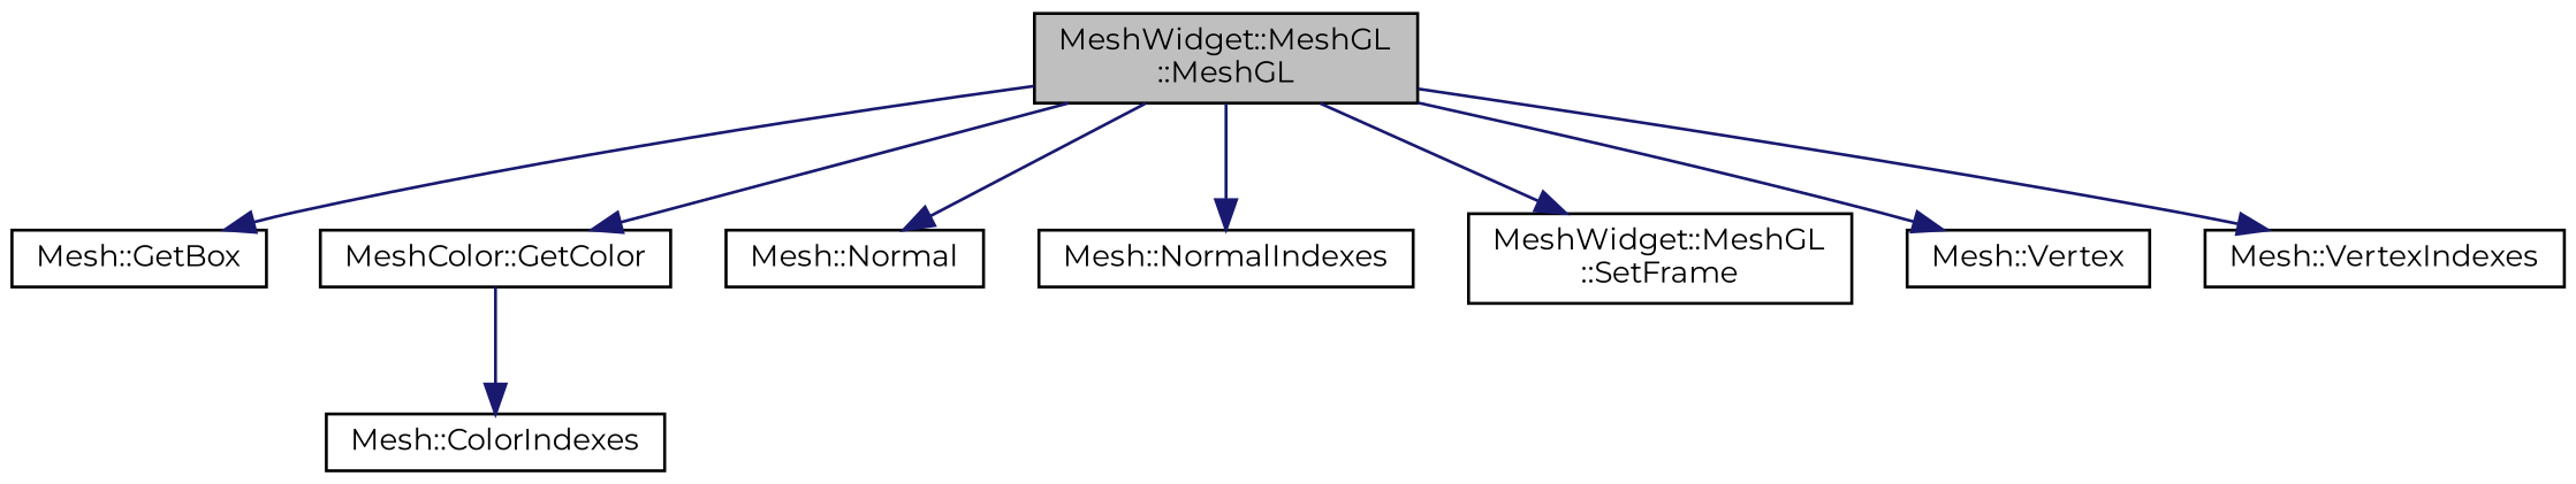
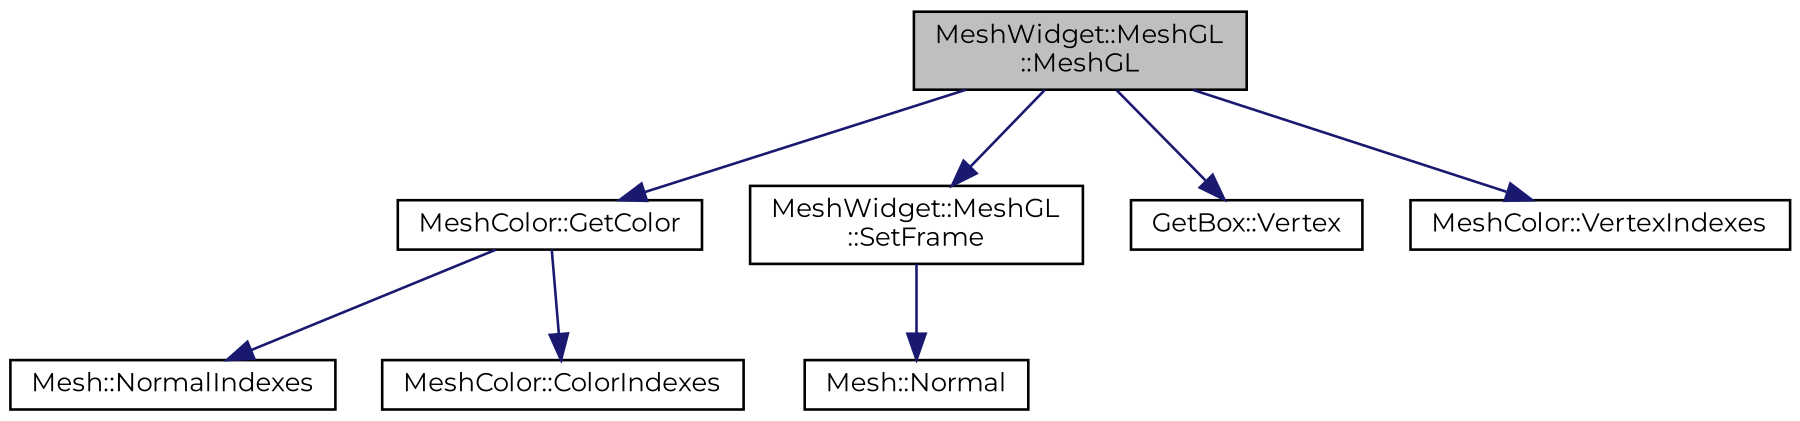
  digraph {
    fontname=Montserrat
    rankdir=TB
    node [color=black fillcolor=white fontname=Montserrat fontsize=10 shape=record style=filled]
    edge [color=midnightblue fontname=Montserrat fontsize=10 labelfontname=Helvetica labelfontsize=10 style=solid]
    n1 [fillcolor=grey75 fontcolor=black height=0.2 label="MeshWidget::MeshGL\l::MeshGL" width=0.4]
-   n2 [height=0.2 label="Mesh::GetBox" width=0.4]
    n3 [height=0.2 label="MeshColor::GetColor" width=0.4]
    n4 [height=0.2 label="Mesh::Normal" width=0.4]
    n5 [height=0.2 label="Mesh::NormalIndexes" width=0.4]
    n6 [height=0.2 label="MeshWidget::MeshGL\l::SetFrame" width=0.4]
-   n7 [height=0.2 label="Mesh::Vertex" width=0.4]
-   n8 [height=0.2 label="Mesh::VertexIndexes" width=0.4]
-   n9 [height=0.2 label="Mesh::ColorIndexes" width=0.4]
-   n1 -> n2
+   n7 [height=0.2 label="GetBox::Vertex" width=0.4]
+   n8 [height=0.2 label="MeshColor::VertexIndexes" width=0.4]
+   n9 [height=0.2 label="MeshColor::ColorIndexes" width=0.4]
    n1 -> n3
-   n1 -> n4
-   n1 -> n5
+   n6 -> n4
+   n3 -> n5
    n1 -> n6
    n1 -> n7
    n1 -> n8
    n3 -> n9
  }
